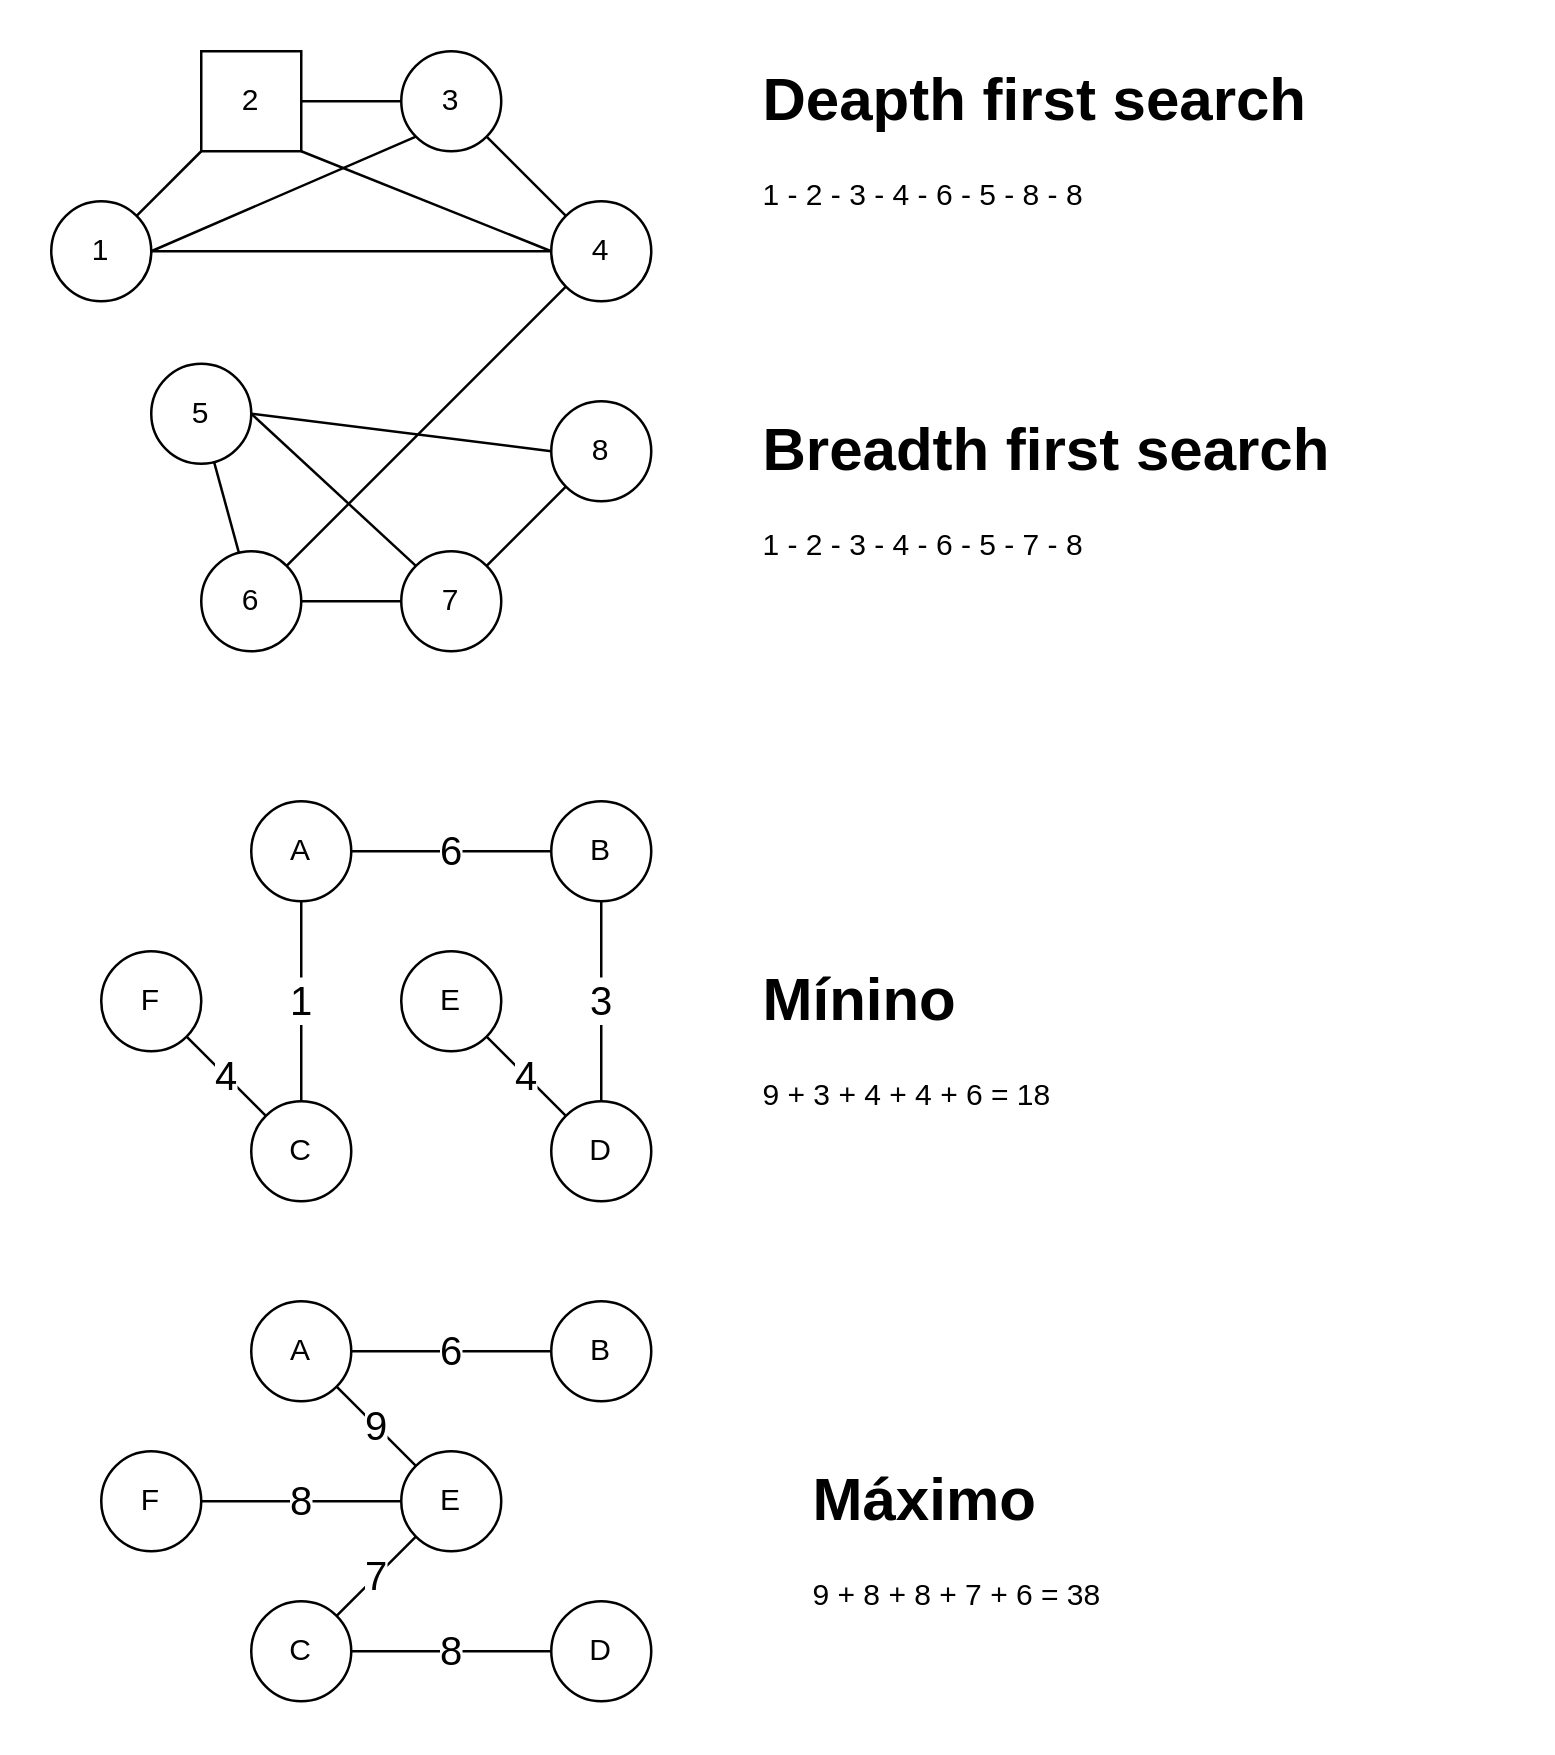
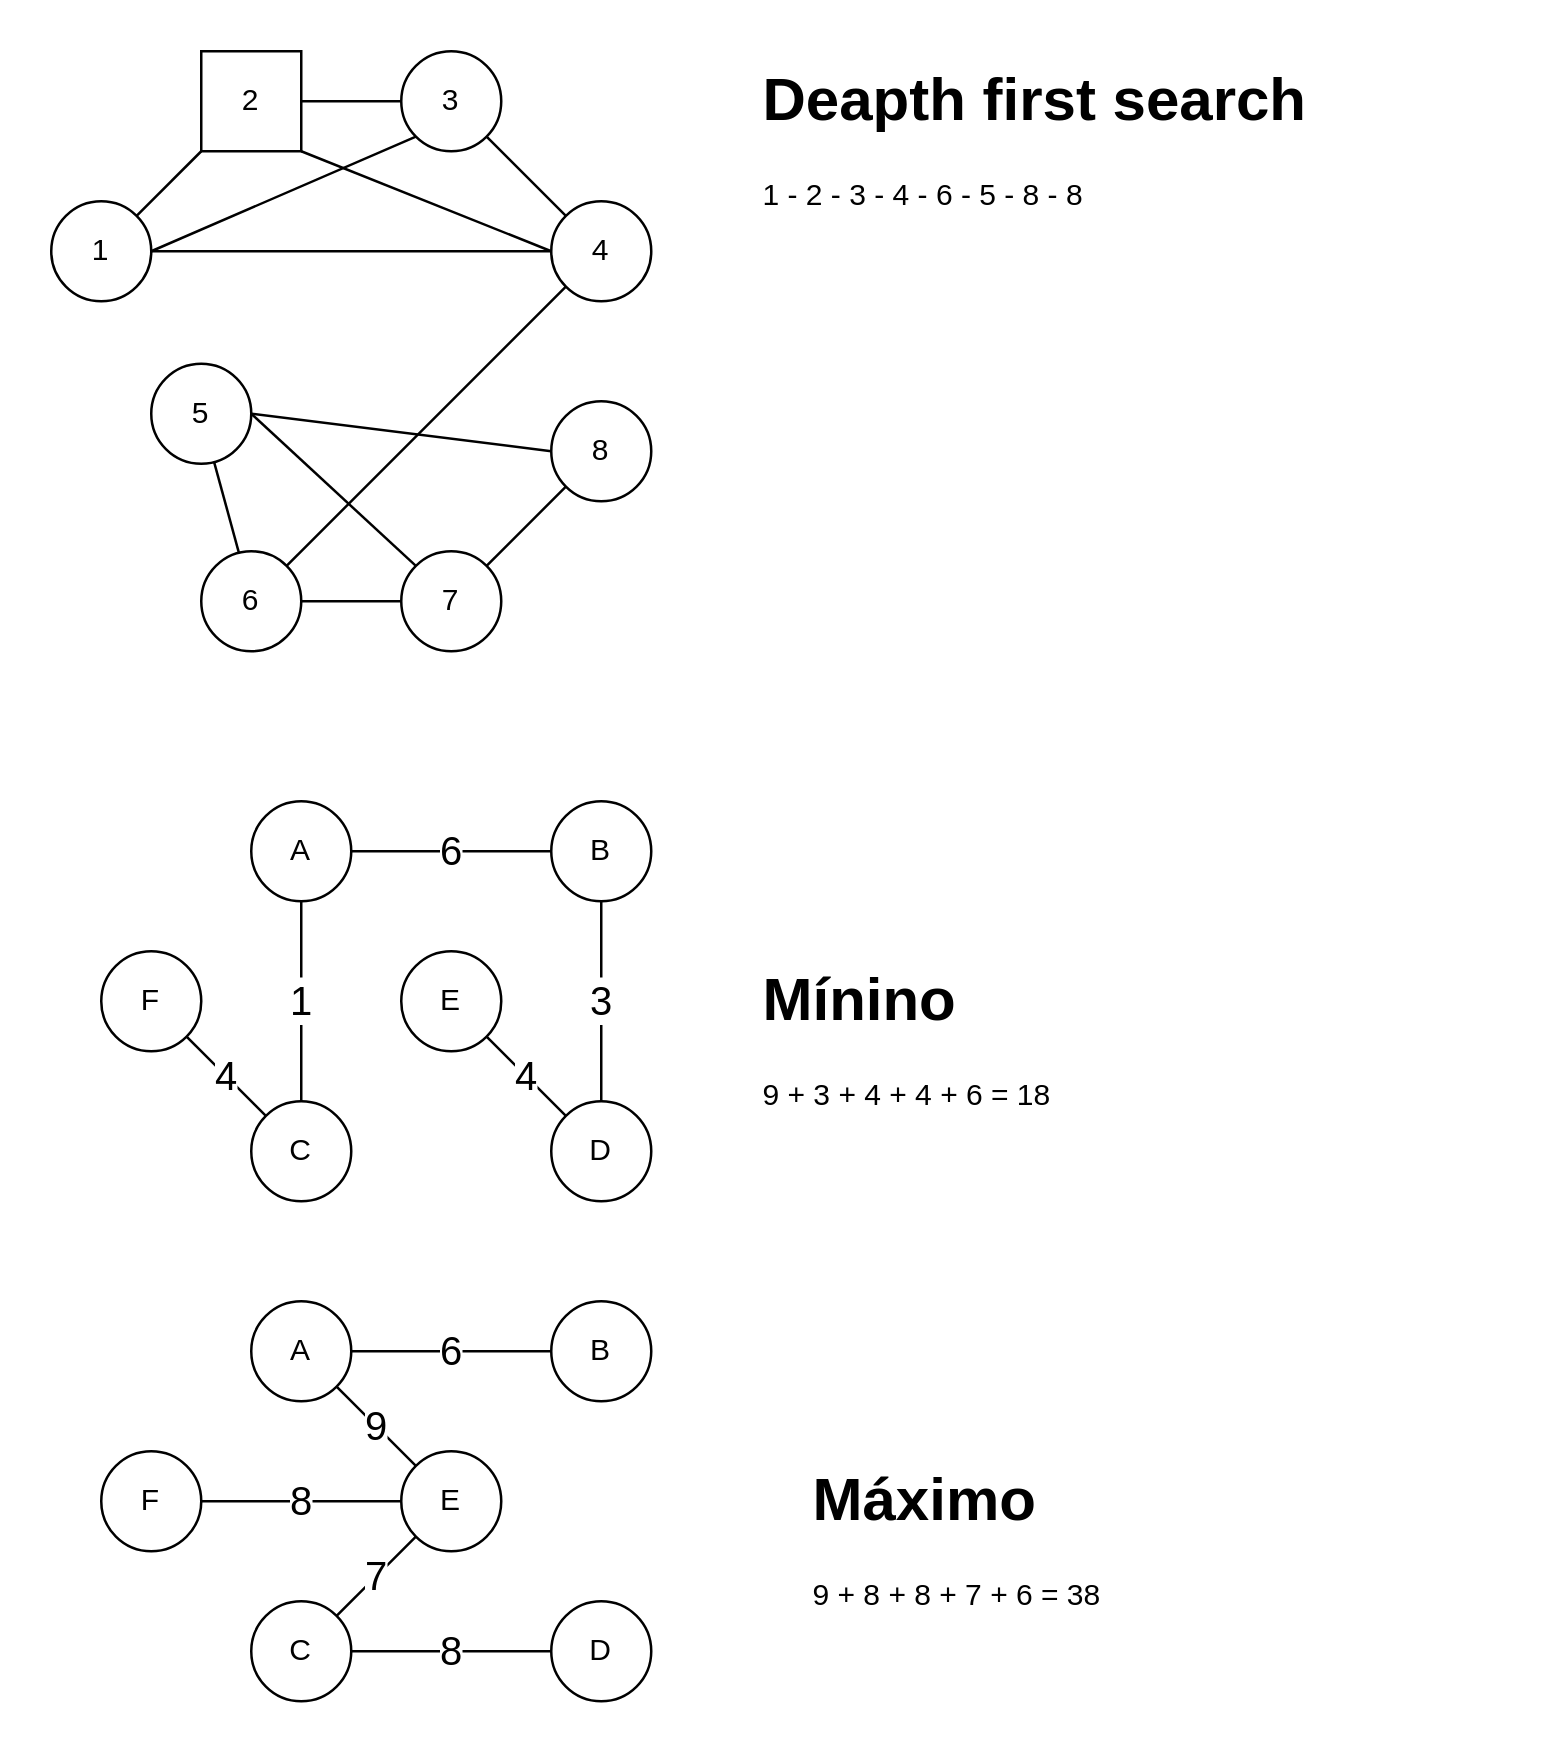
  <mxCell id="0" />
  <mxCell id="1" parent="0" />
  <mxCell id="2" value="" style="edgeStyle=none;html=1;endArrow=none;endFill=0;" edge="1" parent="1" source="5" target="8"><mxGeometry relative="1" as="geometry" /></mxCell>
  <mxCell id="3" style="edgeStyle=none;html=1;exitX=1;exitY=0.5;exitDx=0;exitDy=0;entryX=0;entryY=1;entryDx=0;entryDy=0;endArrow=none;endFill=0;" edge="1" parent="1" source="5" target="10"><mxGeometry relative="1" as="geometry" /></mxCell>
  <mxCell id="4" style="edgeStyle=none;html=1;exitX=1;exitY=0.5;exitDx=0;exitDy=0;entryX=0;entryY=0.5;entryDx=0;entryDy=0;endArrow=none;endFill=0;" edge="1" parent="1" source="5" target="12"><mxGeometry relative="1" as="geometry" /></mxCell>
  <mxCell id="5" value="1" style="ellipse;whiteSpace=wrap;html=1;aspect=fixed;" vertex="1" parent="1"><mxGeometry x="20" y="80" width="40" height="40" as="geometry" /></mxCell>
  <mxCell id="6" value="" style="edgeStyle=none;html=1;endArrow=none;endFill=0;" edge="1" parent="1" source="8" target="10"><mxGeometry relative="1" as="geometry" /></mxCell>
  <mxCell id="7" style="edgeStyle=none;html=1;exitX=1;exitY=1;exitDx=0;exitDy=0;entryX=0;entryY=0.5;entryDx=0;entryDy=0;endArrow=none;endFill=0;" edge="1" parent="1" source="8" target="12"><mxGeometry relative="1" as="geometry" /></mxCell>
  <mxCell id="8" value="2" style="whiteSpace=wrap;html=1;aspect=fixed;rounded=0;" vertex="1" parent="1"><mxGeometry x="80" y="20" width="40" height="40" as="geometry" /></mxCell>
  <mxCell id="9" value="" style="edgeStyle=none;html=1;endArrow=none;endFill=0;" edge="1" parent="1" source="10" target="12"><mxGeometry relative="1" as="geometry" /></mxCell>
  <mxCell id="10" value="3" style="ellipse;whiteSpace=wrap;html=1;aspect=fixed;" vertex="1" parent="1"><mxGeometry x="160" y="20" width="40" height="40" as="geometry" /></mxCell>
  <mxCell id="11" value="" style="edgeStyle=none;html=1;endArrow=none;endFill=0;" edge="1" parent="1" source="12" target="15"><mxGeometry relative="1" as="geometry" /></mxCell>
  <mxCell id="12" value="4" style="ellipse;whiteSpace=wrap;html=1;aspect=fixed;" vertex="1" parent="1"><mxGeometry x="220" y="80" width="40" height="40" as="geometry" /></mxCell>
  <mxCell id="13" value="" style="edgeStyle=none;html=1;endArrow=none;endFill=0;" edge="1" parent="1" source="15" target="18"><mxGeometry relative="1" as="geometry" /></mxCell>
  <mxCell id="14" value="" style="edgeStyle=none;html=1;endArrow=none;endFill=0;" edge="1" parent="1" source="15" target="20"><mxGeometry relative="1" as="geometry" /></mxCell>
  <mxCell id="15" value="6" style="ellipse;whiteSpace=wrap;html=1;aspect=fixed;" vertex="1" parent="1"><mxGeometry x="80" y="220" width="40" height="40" as="geometry" /></mxCell>
  <mxCell id="16" style="edgeStyle=none;html=1;exitX=1;exitY=0.5;exitDx=0;exitDy=0;entryX=0;entryY=0;entryDx=0;entryDy=0;endArrow=none;endFill=0;" edge="1" parent="1" source="18" target="20"><mxGeometry relative="1" as="geometry" /></mxCell>
  <mxCell id="17" style="edgeStyle=none;html=1;exitX=1;exitY=0.5;exitDx=0;exitDy=0;entryX=0;entryY=0.5;entryDx=0;entryDy=0;endArrow=none;endFill=0;" edge="1" parent="1" source="18" target="21"><mxGeometry relative="1" as="geometry" /></mxCell>
  <mxCell id="18" value="5" style="ellipse;whiteSpace=wrap;html=1;aspect=fixed;" vertex="1" parent="1"><mxGeometry x="60" y="145" width="40" height="40" as="geometry" /></mxCell>
  <mxCell id="19" value="" style="edgeStyle=none;html=1;endArrow=none;endFill=0;" edge="1" parent="1" source="20" target="21"><mxGeometry relative="1" as="geometry" /></mxCell>
  <mxCell id="20" value="7" style="ellipse;whiteSpace=wrap;html=1;aspect=fixed;" vertex="1" parent="1"><mxGeometry x="160" y="220" width="40" height="40" as="geometry" /></mxCell>
  <mxCell id="21" value="8" style="ellipse;whiteSpace=wrap;html=1;aspect=fixed;" vertex="1" parent="1"><mxGeometry x="220" y="160" width="40" height="40" as="geometry" /></mxCell>
  <mxCell id="22" value="&lt;h1&gt;Deapth first search&lt;/h1&gt;&lt;p&gt;1 - 2 - 3 - 4 - 6 - 5 - 8 - 8&lt;/p&gt;" style="text;html=1;strokeColor=none;fillColor=none;spacing=5;spacingTop=-20;whiteSpace=wrap;overflow=hidden;rounded=0;" vertex="1" parent="1"><mxGeometry x="300" y="20" width="250" height="120" as="geometry" /></mxCell>
- <mxCell id="23" value="&lt;h1&gt;Breadth first search&lt;/h1&gt;&lt;h1&gt;&lt;p style=&quot;font-size: 12px ; font-weight: 400&quot;&gt;1 - 2 - 3 - 4 - 6 - 5 - 7 - 8&lt;/p&gt;&lt;/h1&gt;" style="text;html=1;strokeColor=none;fillColor=none;spacing=5;spacingTop=-20;whiteSpace=wrap;overflow=hidden;rounded=0;" vertex="1" parent="1"><mxGeometry x="300" y="160" width="300" height="120" as="geometry" /></mxCell>
  <mxCell id="24" value="4" style="edgeStyle=none;html=1;endArrow=none;endFill=0;fontSize=16;" edge="1" parent="1" source="25" target="27"><mxGeometry relative="1" as="geometry" /></mxCell>
  <mxCell id="25" value="F" style="ellipse;whiteSpace=wrap;html=1;aspect=fixed;" vertex="1" parent="1"><mxGeometry x="40" y="380" width="40" height="40" as="geometry" /></mxCell>
  <mxCell id="26" value="1" style="edgeStyle=none;html=1;endArrow=none;endFill=0;fontSize=16;" edge="1" parent="1" source="27" target="29"><mxGeometry relative="1" as="geometry" /></mxCell>
  <mxCell id="27" value="C" style="ellipse;whiteSpace=wrap;html=1;aspect=fixed;" vertex="1" parent="1"><mxGeometry x="100" y="440" width="40" height="40" as="geometry" /></mxCell>
  <mxCell id="28" value="6" style="edgeStyle=none;html=1;endArrow=none;endFill=0;fontSize=16;" edge="1" parent="1" source="29" target="31"><mxGeometry relative="1" as="geometry" /></mxCell>
  <mxCell id="29" value="A" style="ellipse;whiteSpace=wrap;html=1;aspect=fixed;" vertex="1" parent="1"><mxGeometry x="100" y="320" width="40" height="40" as="geometry" /></mxCell>
  <mxCell id="30" value="3" style="edgeStyle=none;html=1;endArrow=none;endFill=0;fontSize=16;" edge="1" parent="1" source="31" target="33"><mxGeometry relative="1" as="geometry" /></mxCell>
  <mxCell id="31" value="B" style="ellipse;whiteSpace=wrap;html=1;aspect=fixed;" vertex="1" parent="1"><mxGeometry x="220" y="320" width="40" height="40" as="geometry" /></mxCell>
  <mxCell id="32" value="4" style="edgeStyle=none;html=1;endArrow=none;endFill=0;fontSize=16;" edge="1" parent="1" source="33" target="34"><mxGeometry relative="1" as="geometry" /></mxCell>
  <mxCell id="33" value="D" style="ellipse;whiteSpace=wrap;html=1;aspect=fixed;" vertex="1" parent="1"><mxGeometry x="220" y="440" width="40" height="40" as="geometry" /></mxCell>
  <mxCell id="34" value="E" style="ellipse;whiteSpace=wrap;html=1;aspect=fixed;" vertex="1" parent="1"><mxGeometry x="160" y="380" width="40" height="40" as="geometry" /></mxCell>
  <mxCell id="35" value="&lt;h1&gt;Mínino&lt;/h1&gt;&lt;p&gt;9 + 3 + 4 + 4 + 6 = 18&lt;/p&gt;" style="text;html=1;strokeColor=none;fillColor=none;spacing=5;spacingTop=-20;whiteSpace=wrap;overflow=hidden;rounded=0;" vertex="1" parent="1"><mxGeometry x="300" y="380" width="190" height="70" as="geometry" /></mxCell>
  <mxCell id="36" value="&lt;h1&gt;Máximo&lt;/h1&gt;&lt;p&gt;9 + 8 + 8 + 7 + 6 = 38&lt;/p&gt;" style="text;html=1;strokeColor=none;fillColor=none;spacing=5;spacingTop=-20;whiteSpace=wrap;overflow=hidden;rounded=0;" vertex="1" parent="1"><mxGeometry x="320" y="580" width="190" height="70" as="geometry" /></mxCell>
  <mxCell id="37" value="8" style="edgeStyle=none;html=1;exitX=1;exitY=0.5;exitDx=0;exitDy=0;entryX=0;entryY=0.5;entryDx=0;entryDy=0;fontSize=16;endArrow=none;endFill=0;" edge="1" parent="1" source="38" target="47"><mxGeometry relative="1" as="geometry" /></mxCell>
  <mxCell id="38" value="F" style="ellipse;whiteSpace=wrap;html=1;aspect=fixed;" vertex="1" parent="1"><mxGeometry x="40" y="580" width="40" height="40" as="geometry" /></mxCell>
  <mxCell id="39" value="7" style="edgeStyle=none;html=1;exitX=1;exitY=0;exitDx=0;exitDy=0;entryX=0;entryY=1;entryDx=0;entryDy=0;fontSize=16;endArrow=none;endFill=0;" edge="1" parent="1" source="41" target="47"><mxGeometry relative="1" as="geometry" /></mxCell>
  <mxCell id="40" value="8" style="edgeStyle=none;html=1;exitX=1;exitY=0.5;exitDx=0;exitDy=0;fontSize=16;endArrow=none;endFill=0;" edge="1" parent="1" source="41" target="46"><mxGeometry relative="1" as="geometry" /></mxCell>
  <mxCell id="41" value="C" style="ellipse;whiteSpace=wrap;html=1;aspect=fixed;" vertex="1" parent="1"><mxGeometry x="100" y="640" width="40" height="40" as="geometry" /></mxCell>
  <mxCell id="42" value="9" style="edgeStyle=none;html=1;exitX=1;exitY=1;exitDx=0;exitDy=0;entryX=0;entryY=0;entryDx=0;entryDy=0;fontSize=16;endArrow=none;endFill=0;" edge="1" parent="1" source="44" target="47"><mxGeometry relative="1" as="geometry" /></mxCell>
  <mxCell id="43" value="6" style="edgeStyle=none;html=1;exitX=1;exitY=0.5;exitDx=0;exitDy=0;entryX=0;entryY=0.5;entryDx=0;entryDy=0;fontSize=16;endArrow=none;endFill=0;" edge="1" parent="1" source="44" target="45"><mxGeometry relative="1" as="geometry" /></mxCell>
  <mxCell id="44" value="A" style="ellipse;whiteSpace=wrap;html=1;aspect=fixed;" vertex="1" parent="1"><mxGeometry x="100" y="520" width="40" height="40" as="geometry" /></mxCell>
  <mxCell id="45" value="B" style="ellipse;whiteSpace=wrap;html=1;aspect=fixed;" vertex="1" parent="1"><mxGeometry x="220" y="520" width="40" height="40" as="geometry" /></mxCell>
  <mxCell id="46" value="D" style="ellipse;whiteSpace=wrap;html=1;aspect=fixed;" vertex="1" parent="1"><mxGeometry x="220" y="640" width="40" height="40" as="geometry" /></mxCell>
  <mxCell id="47" value="E" style="ellipse;whiteSpace=wrap;html=1;aspect=fixed;" vertex="1" parent="1"><mxGeometry x="160" y="580" width="40" height="40" as="geometry" /></mxCell>
